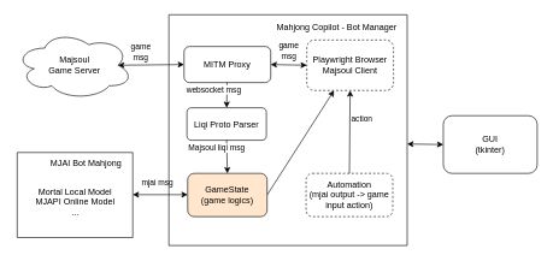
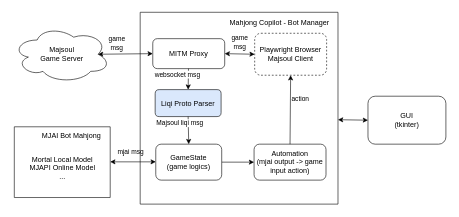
  <mxCell id="0" />
  <mxCell id="1" parent="0" />
  <mxCell id="2" value="" style="endArrow=classic;startArrow=classic;html=1;entryX=0.875;entryY=0.5;entryDx=0;entryDy=0;exitX=0;exitY=0.5;exitDx=0;exitDy=0;entryPerimeter=0;" parent="1" source="19" target="27" edge="1"><mxGeometry width="50" height="50" relative="1" as="geometry"><mxPoint x="293" y="160" as="sourcePoint" /><mxPoint x="243" y="85" as="targetPoint" /></mxGeometry></mxCell>
  <mxCell id="3" value="game&lt;br&gt;msg" style="edgeLabel;html=1;align=center;verticalAlign=middle;resizable=0;points=[];" parent="2" vertex="1" connectable="0"><mxGeometry x="0.475" y="-1" relative="1" as="geometry"><mxPoint x="7" y="-17" as="offset" /></mxGeometry></mxCell>
  <mxCell id="4" value="GUI&lt;br&gt;(tkinter)" style="rounded=1;whiteSpace=wrap;html=1;" parent="1" vertex="1"><mxGeometry x="613" y="160" width="130" height="80" as="geometry" /></mxCell>
  <mxCell id="5" value="" style="endArrow=classic;startArrow=classic;html=1;entryX=0;entryY=0.5;entryDx=0;entryDy=0;exitX=1;exitY=0.56;exitDx=0;exitDy=0;exitPerimeter=0;" parent="1" source="11" target="4" edge="1"><mxGeometry width="50" height="50" relative="1" as="geometry"><mxPoint x="483" y="205" as="sourcePoint" /><mxPoint x="453" y="140" as="targetPoint" /></mxGeometry></mxCell>
  <mxCell id="6" value="" style="endArrow=classic;startArrow=classic;html=1;entryX=0;entryY=0.5;entryDx=0;entryDy=0;exitX=1;exitY=0.5;exitDx=0;exitDy=0;" parent="1" edge="1"><mxGeometry width="50" height="50" relative="1" as="geometry"><mxPoint x="183" y="269.5" as="sourcePoint" /><mxPoint x="259" y="269.5" as="targetPoint" /></mxGeometry></mxCell>
  <mxCell id="7" value="mjai msg" style="edgeLabel;html=1;align=center;verticalAlign=middle;resizable=0;points=[];" parent="6" vertex="1" connectable="0"><mxGeometry x="0.184" y="2" relative="1" as="geometry"><mxPoint x="-12" y="-15" as="offset" /></mxGeometry></mxCell>
  <mxCell id="8" value="" style="swimlane;startSize=0;" parent="1" vertex="1"><mxGeometry x="23" y="211" width="160" height="118" as="geometry"><mxRectangle x="40" y="360" width="50" height="40" as="alternateBounds" /></mxGeometry></mxCell>
  <mxCell id="9" value="MJAI Bot Mahjong" style="text;html=1;align=center;verticalAlign=middle;resizable=0;points=[];autosize=1;strokeColor=none;fillColor=none;" parent="8" vertex="1"><mxGeometry x="30" width="130" height="30" as="geometry" /></mxCell>
  <mxCell id="10" value="Mortal Local Model&lt;br&gt;MJAPI Online Model&lt;br&gt;..." style="text;html=1;align=center;verticalAlign=middle;resizable=0;points=[];autosize=1;strokeColor=none;fillColor=none;" parent="8" vertex="1"><mxGeometry x="15" y="39" width="130" height="60" as="geometry" /></mxCell>
  <mxCell id="11" value="" style="swimlane;startSize=0;" parent="1" vertex="1"><mxGeometry x="233" y="20" width="330" height="320" as="geometry"><mxRectangle x="230" y="260" width="50" height="40" as="alternateBounds" /></mxGeometry></mxCell>
- <mxCell id="12" style="edgeStyle=none;html=1;exitX=1;exitY=0.5;exitDx=0;exitDy=0;" parent="11" source="13" target="22" edge="1"><mxGeometry relative="1" as="geometry" /></mxCell>
- <mxCell id="13" value="GameState&lt;br&gt;(game logics)" style="rounded=1;whiteSpace=wrap;html=1;fillColor=#ffe6cc;" parent="11" vertex="1"><mxGeometry x="26" y="220" width="110" height="60" as="geometry" /></mxCell>
- <mxCell id="14" value="Liqi Proto Parser" style="rounded=1;whiteSpace=wrap;html=1;" parent="11" vertex="1"><mxGeometry x="25" y="129" width="110" height="45" as="geometry" /></mxCell>
+ <mxCell id="12" style="edgeStyle=none;html=1;exitX=1;exitY=0.5;exitDx=0;exitDy=0;entryX=0;entryY=0.5;entryDx=0;entryDy=0;" parent="11" source="13" target="18" edge="1"><mxGeometry relative="1" as="geometry" /></mxCell>
+ <mxCell id="13" value="GameState&lt;br&gt;(game logics)" style="rounded=1;whiteSpace=wrap;html=1;" parent="11" vertex="1"><mxGeometry x="26" y="220" width="110" height="60" as="geometry" /></mxCell>
+ <mxCell id="14" value="Liqi Proto Parser" style="rounded=1;whiteSpace=wrap;html=1;fillColor=#dae8fc;" parent="11" vertex="1"><mxGeometry x="25" y="129" width="110" height="45" as="geometry" /></mxCell>
  <mxCell id="15" value="" style="endArrow=classic;html=1;entryX=0.5;entryY=0;entryDx=0;entryDy=0;exitX=0.5;exitY=1;exitDx=0;exitDy=0;" parent="11" source="14" target="13" edge="1"><mxGeometry width="50" height="50" relative="1" as="geometry"><mxPoint x="31" y="-100" as="sourcePoint" /><mxPoint x="81" y="-150" as="targetPoint" /></mxGeometry></mxCell>
  <mxCell id="16" value="Majsoul liqi msg" style="edgeLabel;html=1;align=center;verticalAlign=middle;resizable=0;points=[];" parent="15" vertex="1" connectable="0"><mxGeometry x="-0.459" relative="1" as="geometry"><mxPoint x="-15" y="-1" as="offset" /></mxGeometry></mxCell>
  <mxCell id="17" value="Mahjong Copilot - Bot Manager" style="text;html=1;align=center;verticalAlign=middle;resizable=0;points=[];autosize=1;strokeColor=none;fillColor=none;" parent="11" vertex="1"><mxGeometry x="137" y="2" width="190" height="30" as="geometry" /></mxCell>
- <mxCell id="18" value="Automation&lt;br&gt;(mjai output -&amp;gt; game input action)" style="rounded=1;whiteSpace=wrap;html=1;dashed=1;" parent="11" vertex="1"><mxGeometry x="190" y="220" width="120" height="60" as="geometry" /></mxCell>
+ <mxCell id="18" value="Automation&lt;br&gt;(mjai output -&amp;gt; game input action)" style="rounded=1;whiteSpace=wrap;html=1;" parent="11" vertex="1"><mxGeometry x="190" y="220" width="120" height="60" as="geometry" /></mxCell>
  <mxCell id="19" value="MITM Proxy" style="rounded=1;whiteSpace=wrap;html=1;arcSize=15;" parent="11" vertex="1"><mxGeometry x="21" y="44" width="120" height="50" as="geometry" /></mxCell>
  <mxCell id="20" style="edgeStyle=none;html=1;entryX=0.5;entryY=0;entryDx=0;entryDy=0;" parent="11" source="19" target="14" edge="1"><mxGeometry relative="1" as="geometry" /></mxCell>
  <mxCell id="21" value="websocket msg" style="edgeLabel;html=1;align=center;verticalAlign=middle;resizable=0;points=[];" parent="20" vertex="1" connectable="0"><mxGeometry x="-0.653" y="-1" relative="1" as="geometry"><mxPoint x="-18" y="4" as="offset" /></mxGeometry></mxCell>
  <mxCell id="22" value="Playwright Browser&lt;br&gt;Majsoul Client" style="rounded=1;whiteSpace=wrap;html=1;dashed=1;" parent="11" vertex="1"><mxGeometry x="191" y="35" width="120" height="70" as="geometry" /></mxCell>
  <mxCell id="23" value="" style="endArrow=classic;startArrow=classic;html=1;entryX=0;entryY=0.5;entryDx=0;entryDy=0;exitX=1;exitY=0.5;exitDx=0;exitDy=0;" parent="11" source="19" target="22" edge="1"><mxGeometry width="50" height="50" relative="1" as="geometry"><mxPoint x="221" y="60" as="sourcePoint" /><mxPoint x="213.32" y="53.53" as="targetPoint" /></mxGeometry></mxCell>
  <mxCell id="24" value="game&lt;br&gt;msg" style="edgeLabel;html=1;align=center;verticalAlign=middle;resizable=0;points=[];" parent="23" vertex="1" connectable="0"><mxGeometry x="-0.294" y="-2" relative="1" as="geometry"><mxPoint x="7" y="-22" as="offset" /></mxGeometry></mxCell>
  <mxCell id="25" value="" style="endArrow=classic;html=1;entryX=0.5;entryY=1;entryDx=0;entryDy=0;exitX=0.5;exitY=0;exitDx=0;exitDy=0;" parent="11" source="18" target="22" edge="1"><mxGeometry width="50" height="50" relative="1" as="geometry"><mxPoint x="251" as="sourcePoint" /><mxPoint x="221" y="125" as="targetPoint" /></mxGeometry></mxCell>
  <mxCell id="26" value="action" style="edgeLabel;html=1;align=center;verticalAlign=middle;resizable=0;points=[];" parent="25" vertex="1" connectable="0"><mxGeometry x="0.37" relative="1" as="geometry"><mxPoint x="16" y="3" as="offset" /></mxGeometry></mxCell>
  <mxCell id="27" value="Majsoul&lt;br&gt;Game Server" style="ellipse;shape=cloud;whiteSpace=wrap;html=1;" parent="1" vertex="1"><mxGeometry x="20.5" y="42.5" width="162.5" height="95" as="geometry" /></mxCell>
